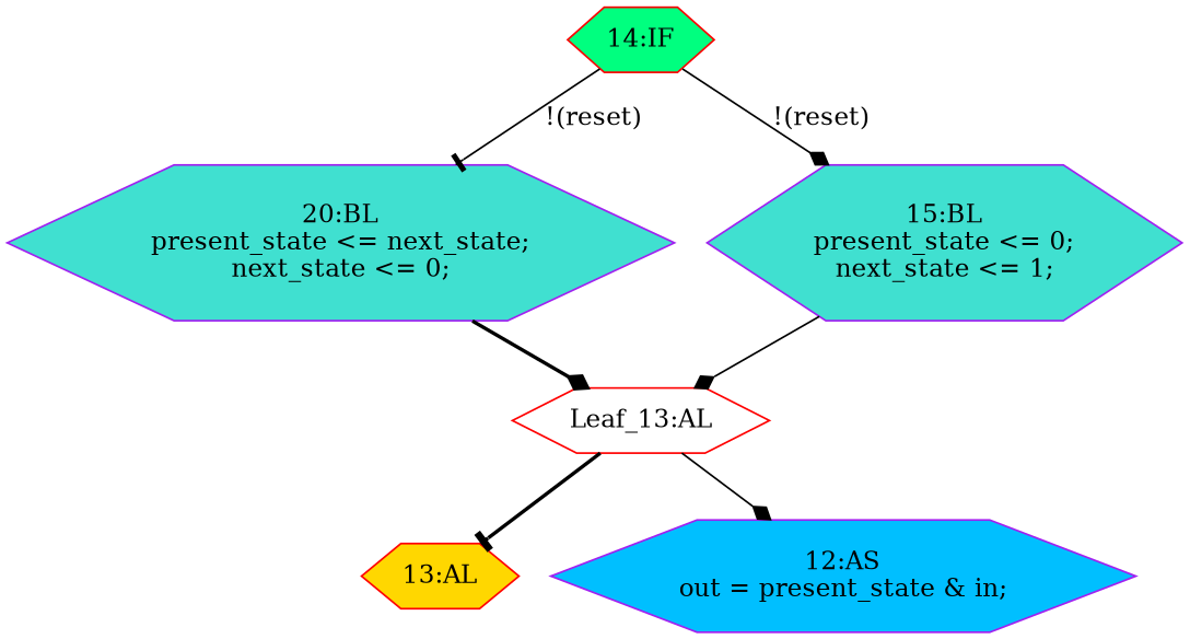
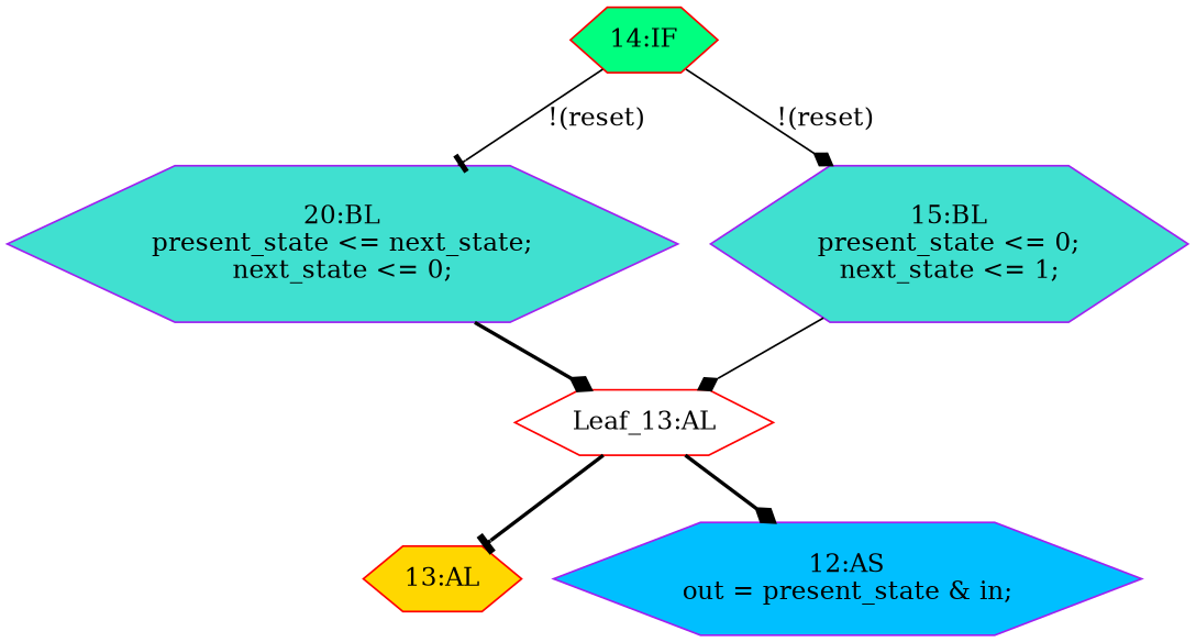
  strict digraph {
    node [color=red fillcolor=turquoise shape=hexagon statements="[]" style=filled typ=Block]
    edge [arrowhead=diamond style=solid]
    n1 [ast="<pyverilog.vparser.ast.Always object at 0x7fd7951e4890>" clk_sens=True fillcolor=gold label="13:AL" sens="['clk', 'reset']" typ=Always use_var="['reset', 'next_state']"]
    n2 [ast="<pyverilog.vparser.ast.IfStatement object at 0x7fd7951f2390>" fillcolor=springgreen label="14:IF" typ=IfStatement]
    n3 [ast="<pyverilog.vparser.ast.Block object at 0x7fd7951fdd10>" color=purple label="20:BL\npresent_state <= next_state;\nnext_state <= 0;" statements="[<pyverilog.vparser.ast.NonblockingSubstitution object at 0x7fd7951e7650>, <pyverilog.vparser.ast.NonblockingSubstitution object at 0x7fd7951e7ad0>]"]
    n4 [ast="<pyverilog.vparser.ast.Block object at 0x7fd79518ebd0>" color=purple label="15:BL\npresent_state <= 0;\nnext_state <= 1;" statements="[<pyverilog.vparser.ast.NonblockingSubstitution object at 0x7fd79518e4d0>, <pyverilog.vparser.ast.NonblockingSubstitution object at 0x7fd7951f2650>]"]
    n5 [def_var="['present_state', 'next_state']" label="Leaf_13:AL" fillcolor="" statements="" style="" typ=""]
    n6 [ast="<pyverilog.vparser.ast.Assign object at 0x7fd795196bd0>" color=purple def_var="['out']" fillcolor=deepskyblue label="12:AS\nout = present_state & in;" typ=Assign use_var="['present_state', 'in']"]
    n2 -> n3 [arrowhead=tee cond="['reset']" label="!(reset)" lineno=14]
    n2 -> n4 [cond="['reset']" label="!(reset)" lineno=14]
    n3 -> n5 [cond="[]" lineno=None style=bold]
    n4 -> n5 [cond="[]" lineno=None]
    n5 -> n1 [arrowhead=tee style=bold]
-   n5 -> n6
+   n5 -> n6 [style=bold]
  }
